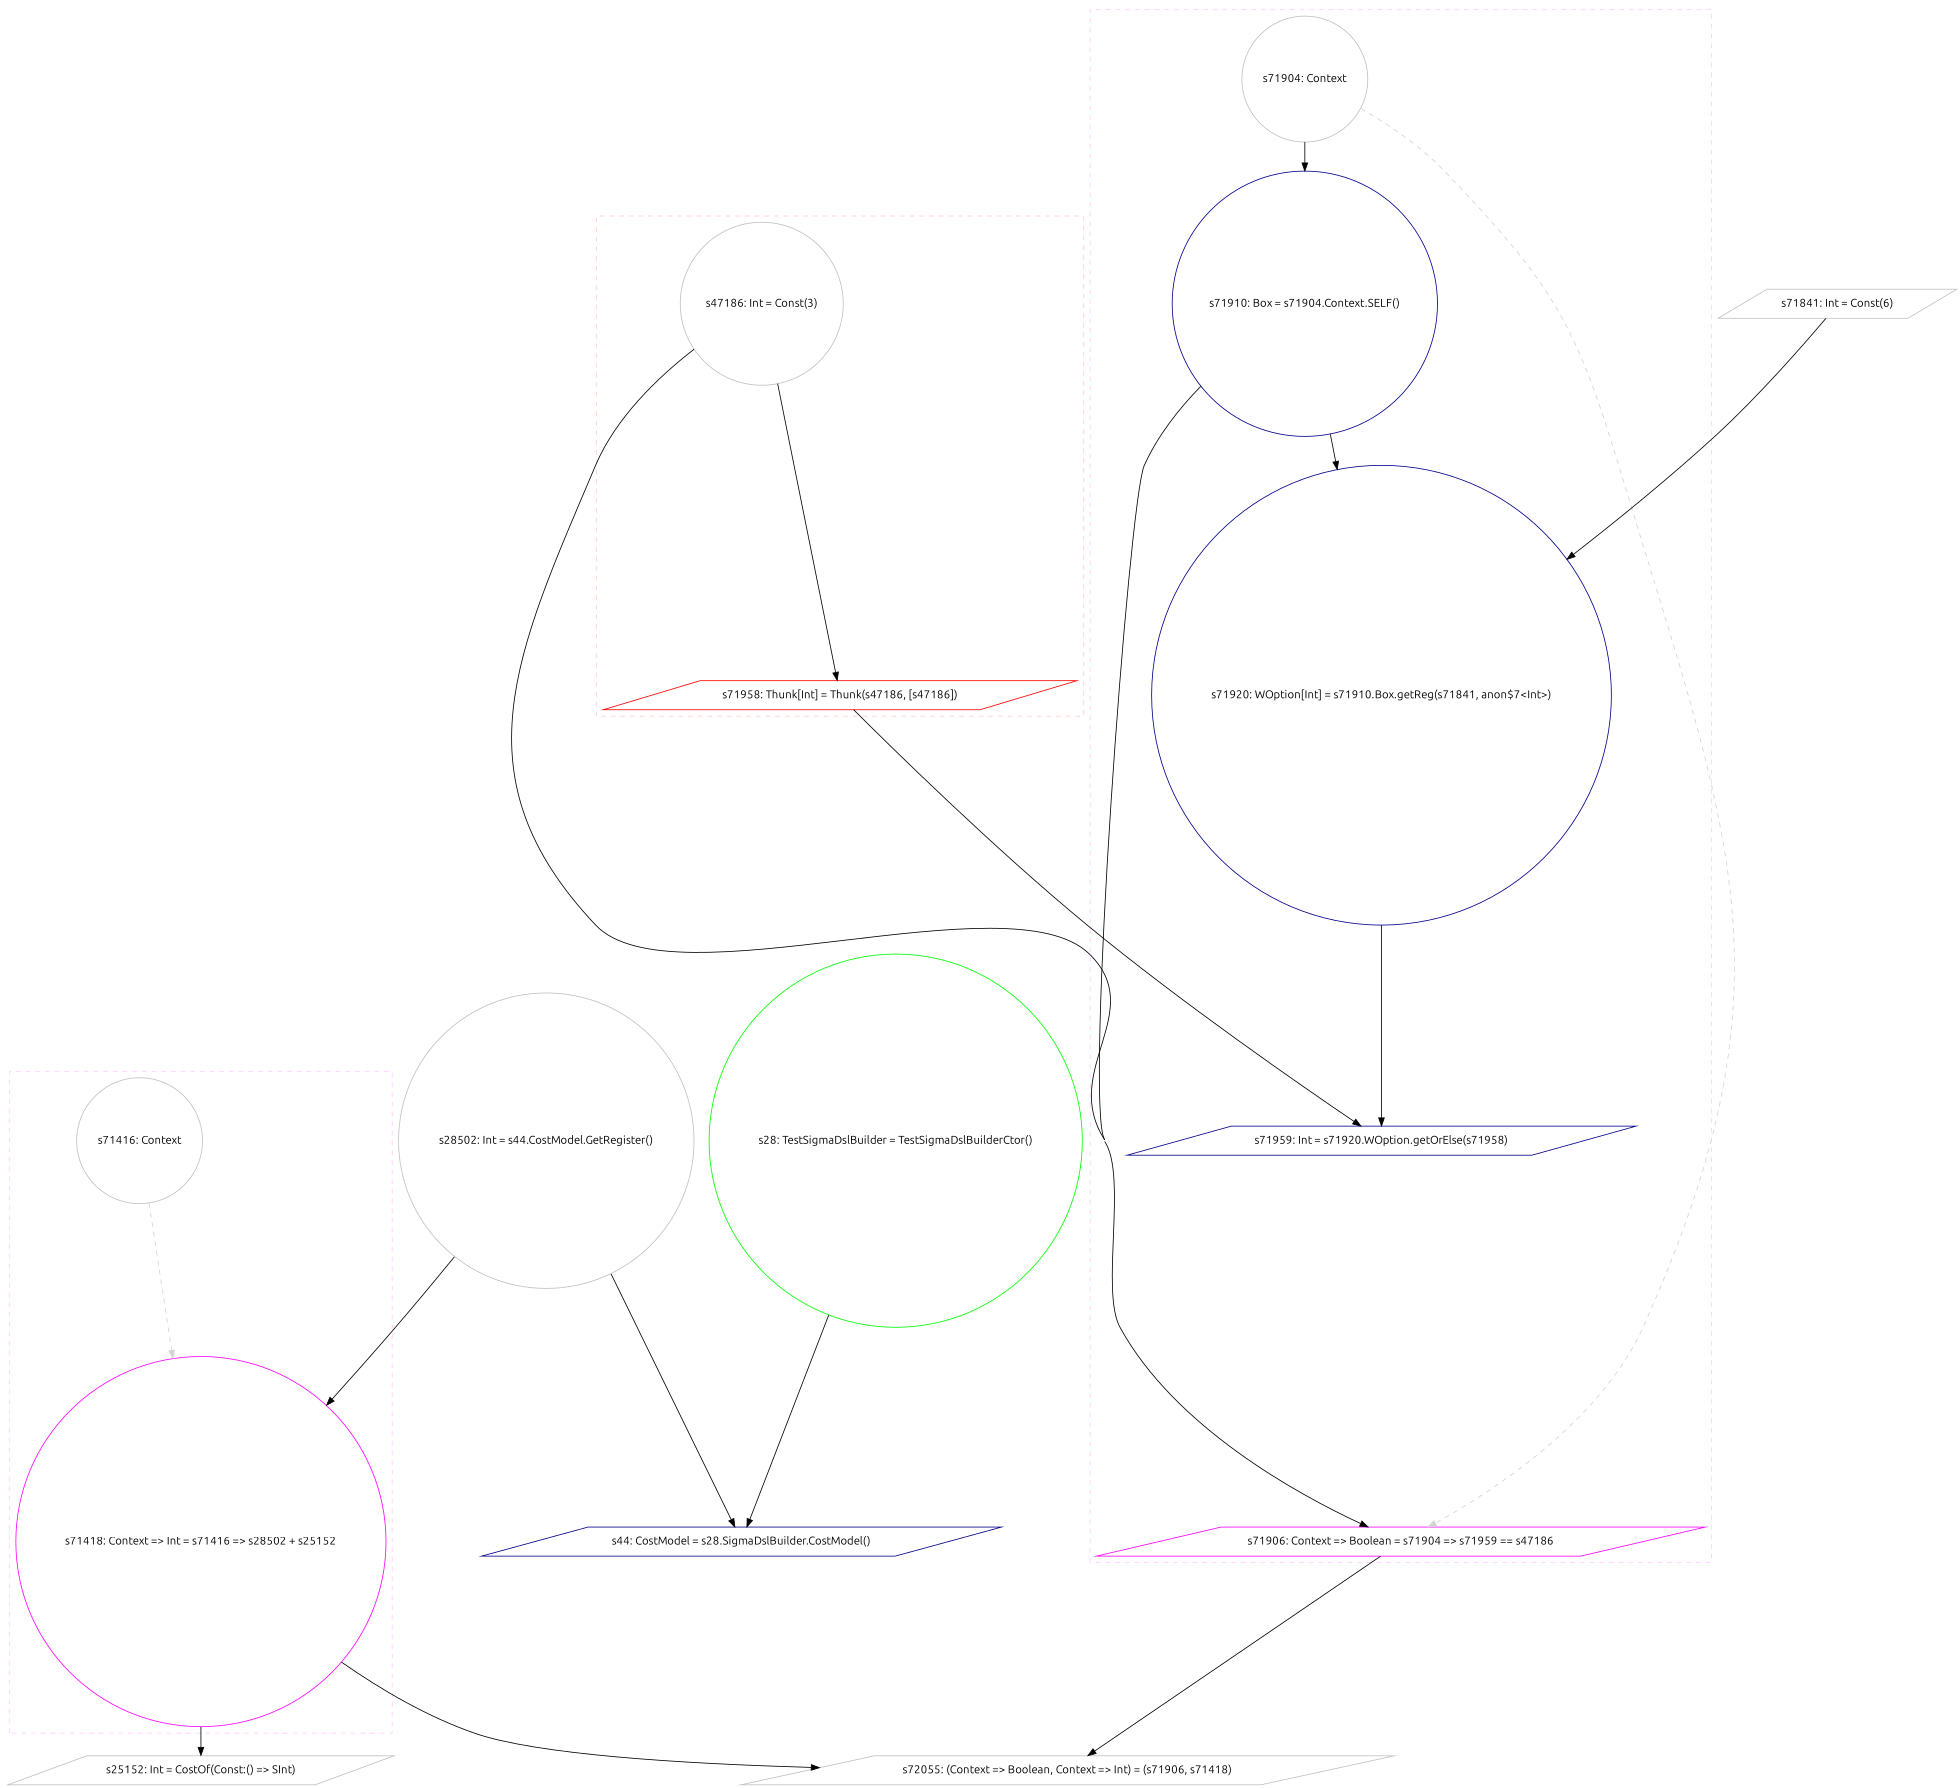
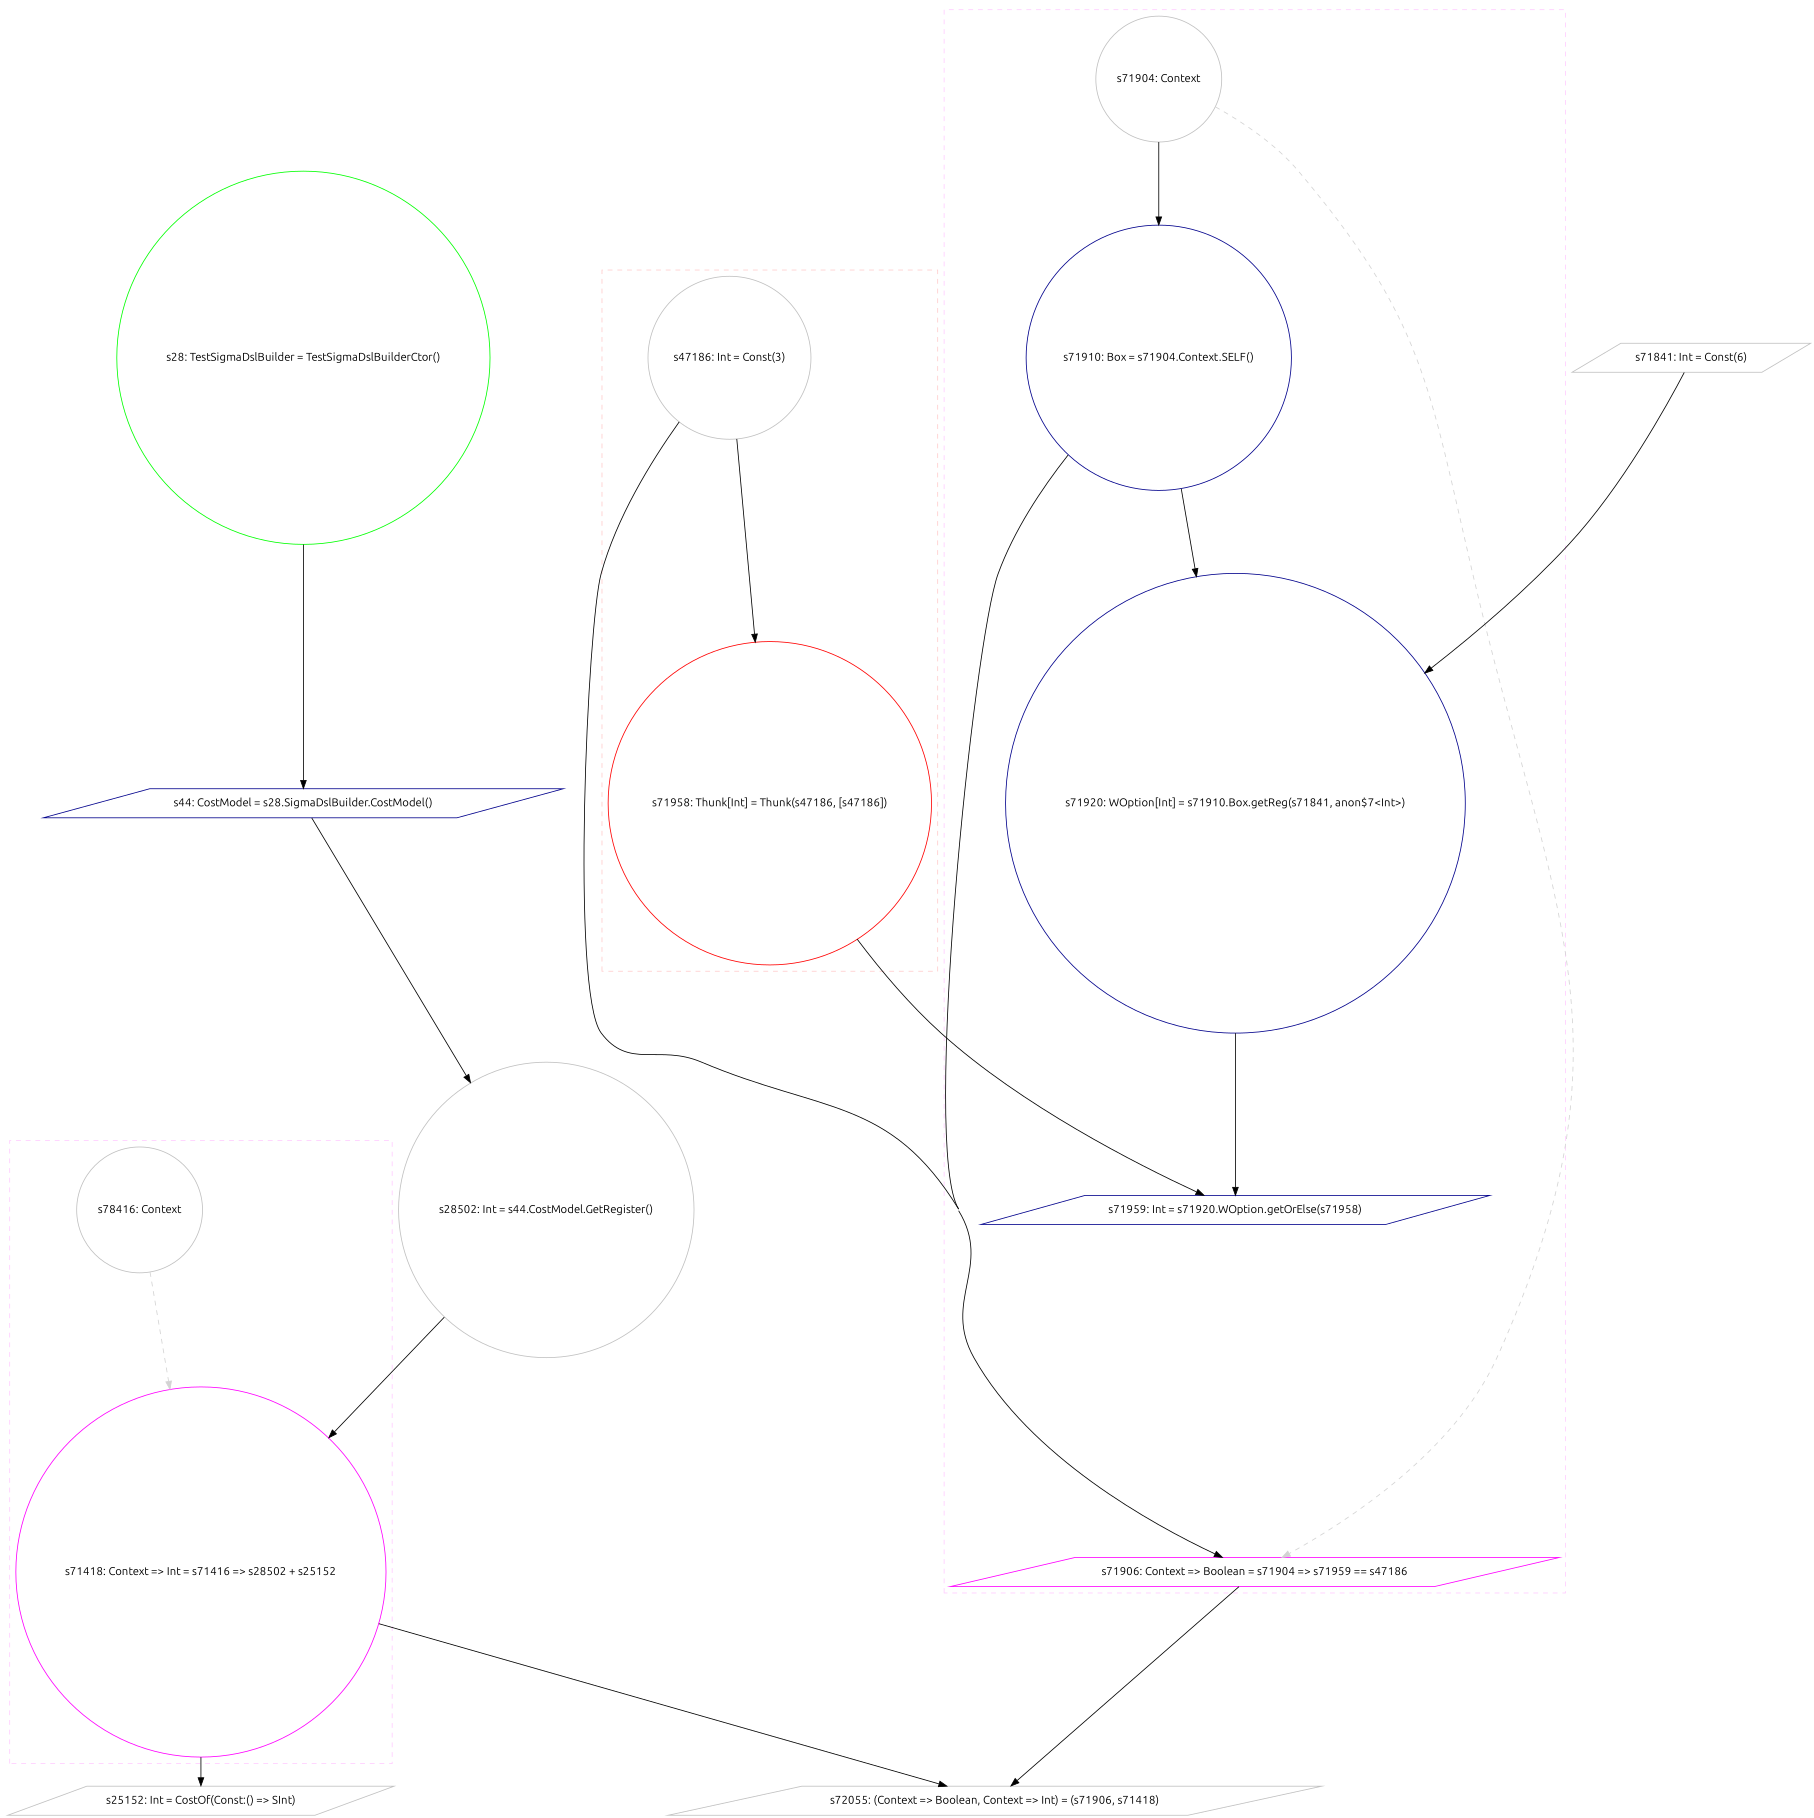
  digraph {
    concentrate=true
    fontname=Ubuntu
    node [color=gray fillcolor=white fontname=Ubuntu shape=circle style=filled]
    edge [fontname=Ubuntu style=solid]
-   n1 [color=red label="s71958: Thunk[Int] = Thunk(s47186, [s47186])" shape=parallelogram]
+   n1 [color=red label="s71958: Thunk[Int] = Thunk(s47186, [s47186])"]
    n2 [label="s47186: Int = Const(3)"]
    n3 [label="s71904: Context"]
    n4 [color=magenta label="s71906: Context => Boolean = s71904 => s71959 == s47186" shape=parallelogram]
    n5 [color=darkblue label="s71910: Box = s71904.Context.SELF()"]
    n6 [color=darkblue label="s71920: WOption[Int] = s71910.Box.getReg(s71841, anon$7<Int>)"]
    n7 [color=darkblue label="s71959: Int = s71920.WOption.getOrElse(s71958)" shape=parallelogram]
-   n8 [label="s71416: Context"]
+   n8 [label="s78416: Context"]
    n9 [color=magenta label="s71418: Context => Int = s71416 => s28502 + s25152"]
    n10 [label="s72055: (Context => Boolean, Context => Int) = (s71906, s71418)" shape=parallelogram]
    n11 [label="s25152: Int = CostOf(Const:() => SInt)" shape=parallelogram]
    n12 [label="s71841: Int = Const(6)" shape=parallelogram]
    n13 [color=green label="s28: TestSigmaDslBuilder = TestSigmaDslBuilderCtor()"]
    n14 [color=darkblue label="s44: CostModel = s28.SigmaDslBuilder.CostModel()" shape=parallelogram]
    n15 [label="s28502: Int = s44.CostModel.GetRegister()"]
    subgraph cluster_1 {
      color="#FFCCCC"
      style=dashed
      n2
      subgraph sub_2 {
        color="#FFCCCC"
        rank=sink
        style=dashed
        n1
      }
    }
    subgraph cluster_3 {
      color="#FFCCFF"
      style=dashed
      n5
      n6
      n7
      subgraph sub_4 {
        color="#FFCCFF"
        rank=source
        style=dashed
        n3
      }
      subgraph sub_5 {
        color="#FFCCFF"
        rank=sink
        style=dashed
        n4
      }
    }
    subgraph cluster_6 {
      color="#FFCCFF"
      style=dashed
      subgraph sub_7 {
        color="#FFCCFF"
        rank=source
        style=dashed
        n8
      }
      subgraph sub_8 {
        color="#FFCCFF"
        rank=sink
        style=dashed
        n9
      }
    }
    n1 -> n7
    n2 -> n1
    n2 -> n4
    n3 -> n4 [color=lightgray style=dashed weight=0]
    n3 -> n5
    n4 -> n10
    n5 -> n4
    n5 -> n6
    n6 -> n7
    n8 -> n9 [color=lightgray style=dashed weight=0]
    n9 -> n10
    n9 -> n11
    n12 -> n6
    n13 -> n14
-   n15 -> n14
+   n14 -> n15
    n15 -> n9
  }
